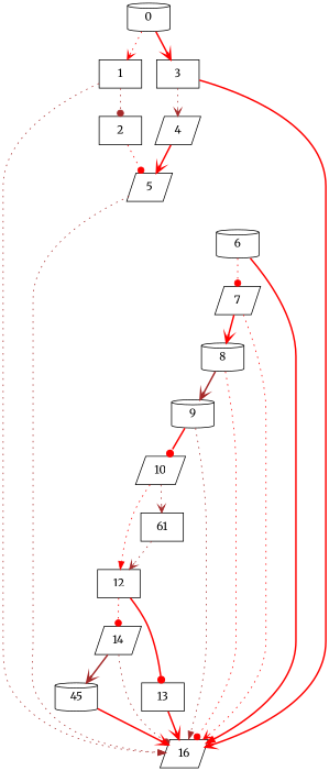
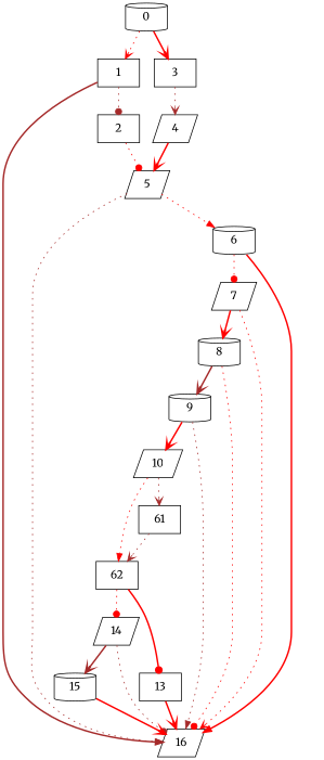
  digraph {
    fontname=Merriweather
    node [fontname=Merriweather shape=box]
    edge [arrowhead=vee color=red fontname=Merriweather style=dotted]
    0 [shape=cylinder]
    1
    3
    2
    16 [shape=parallelogram]
    4 [shape=parallelogram]
    5 [shape=parallelogram]
    6 [shape=cylinder]
    7 [shape=parallelogram]
    8 [shape=cylinder]
    9 [shape=cylinder]
    10 [shape=parallelogram]
    n13 [label=61]
-   12
+   12 [label=62]
    13
    14 [shape=parallelogram]
-   15 [shape=cylinder label=45]
+   15 [shape=cylinder]
    0 -> 1
    0 -> 3 [style=bold]
    1 -> 2 [arrowhead=dot color=brown]
-   1 -> 16 [arrowhead=normal color=brown]
-   3 -> 16 [style=bold]
+   1 -> 16 [arrowhead=normal color=brown style=bold]
    3 -> 4 [color=brown]
    2 -> 5 [arrowhead=dot]
    4 -> 5 [style=bold]
    5 -> 16 [arrowhead=normal color=brown]
+   5 -> 6 [arrowhead=normal]
    6 -> 16 [arrowhead=normal style=bold]
    6 -> 7 [arrowhead=dot]
    7 -> 16
    7 -> 8 [style=bold]
    8 -> 16 [arrowhead=dot]
    8 -> 9 [color=brown style=bold]
    9 -> 16 [arrowhead=normal color=brown]
-   9 -> 10 [arrowhead=dot style=bold]
+   9 -> 10 [style=bold]
    10 -> n13 [color=brown]
    10 -> 12 [arrowhead=normal]
    n13 -> 12 [color=brown]
    12 -> 13 [arrowhead=dot style=bold]
    12 -> 14 [arrowhead=dot]
    13 -> 16 [style=bold]
    14 -> 16 [arrowhead=dot color=brown]
    14 -> 15 [color=brown style=bold]
    15 -> 16 [style=bold]
  }
